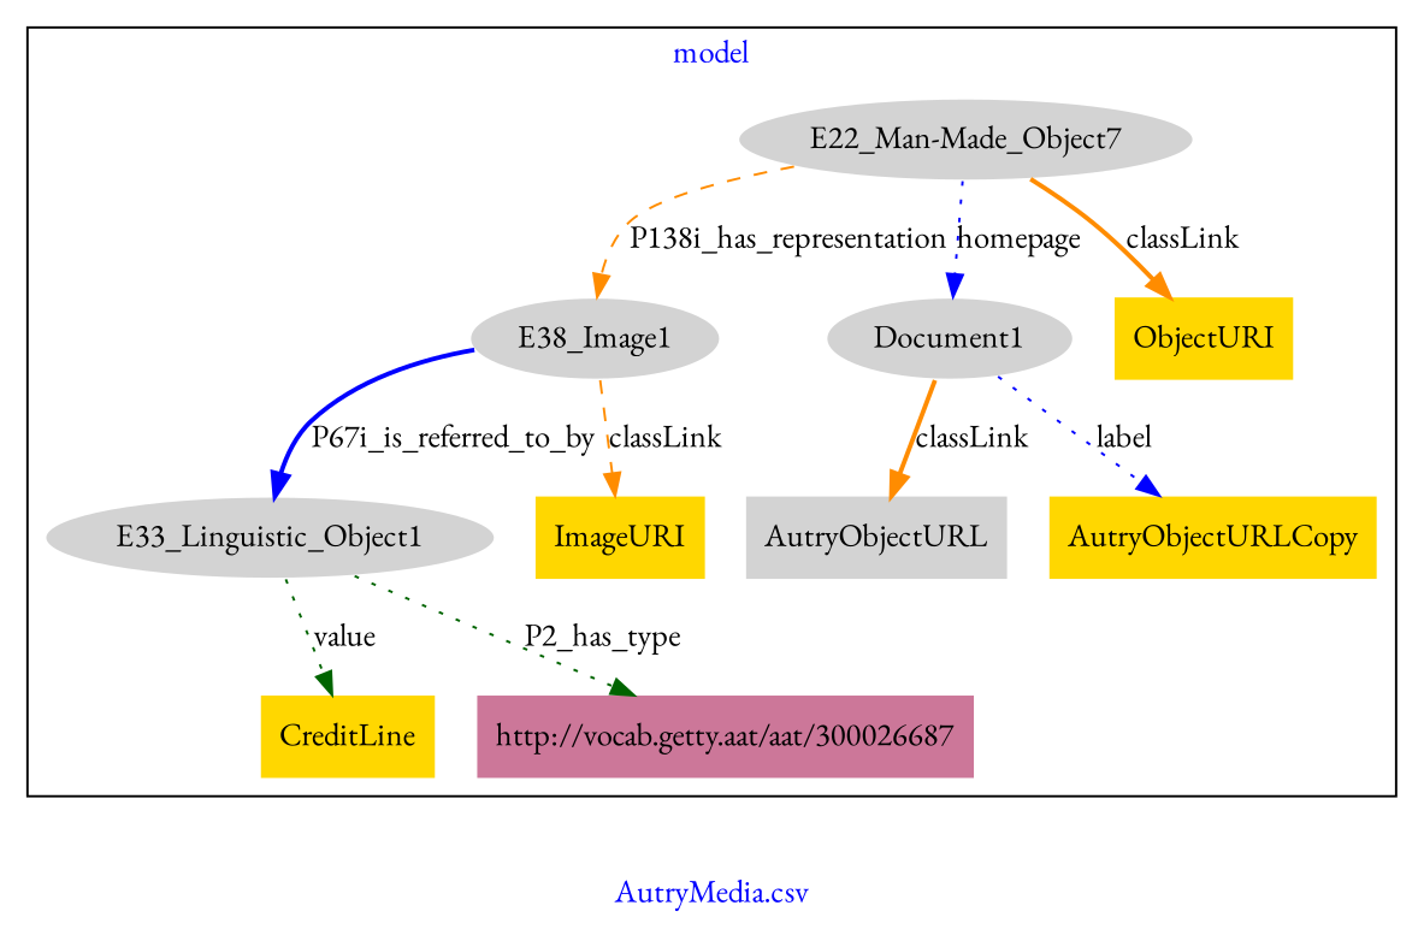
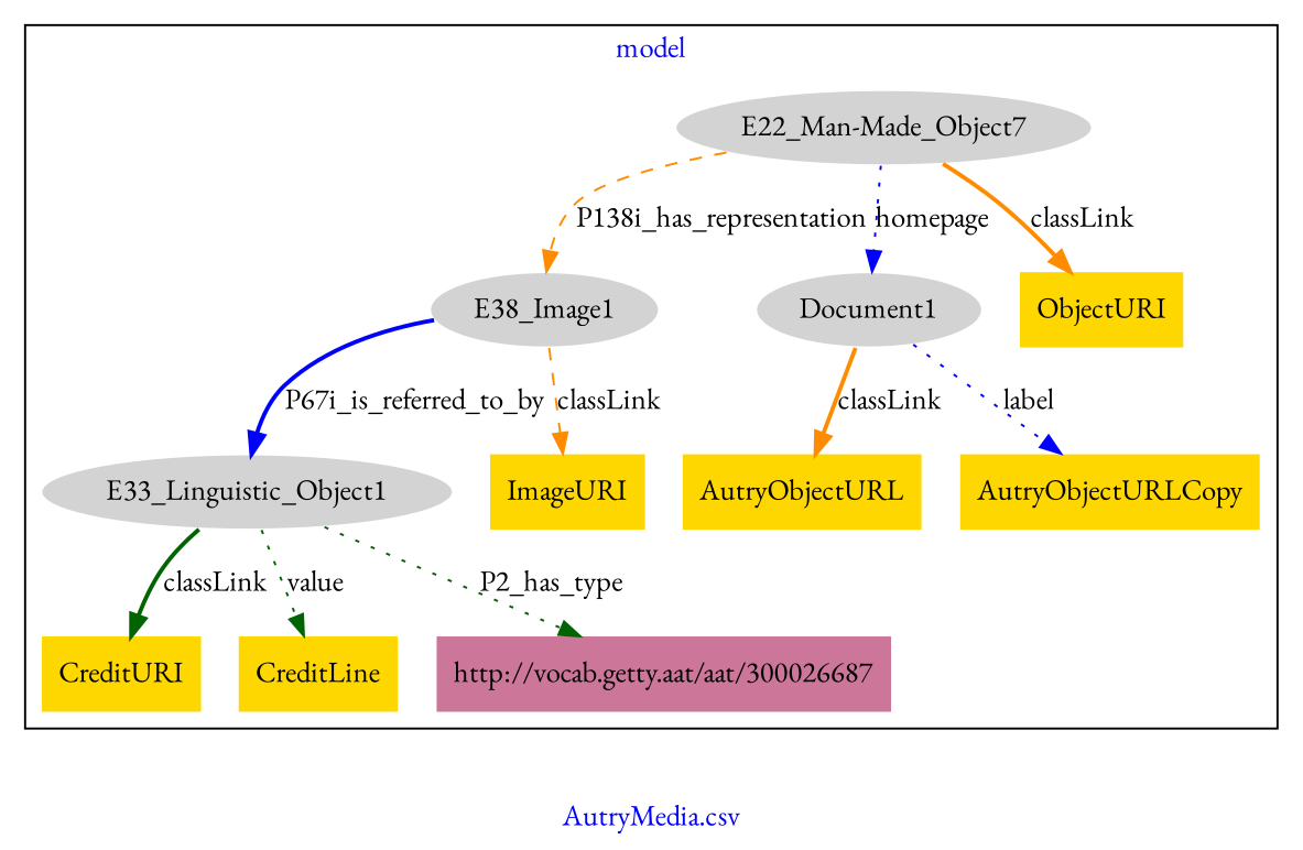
  digraph {
    fontcolor=blue
    fontname="EB Garamond"
    label="AutryMedia.csv"
    remincross=true
    node [fillcolor=gold fontname="EB Garamond" style=filled shape=plaintext]
    edge [color=darkorange fontcolor=black fontname="EB Garamond" style=dotted]
    n1 [color=white fillcolor=lightgray label="E22_Man-Made_Object7" shape=""]
    n2 [color=white fillcolor=lightgray label=E38_Image1 shape=""]
    n3 [color=white fillcolor=lightgray label=Document1 shape=""]
    n4 [color=white fillcolor=lightgray label=E33_Linguistic_Object1 shape=""]
-   n5 [fillcolor=lightgray label=AutryObjectURL]
+   n5 [label=AutryObjectURL]
    n6 [label=ImageURI]
    n7 [label=ObjectURI]
+   n8 [label=CreditURI]
    n9 [label=AutryObjectURLCopy]
    n10 [label=CreditLine]
    n11 [fillcolor="#CC7799" label="http://vocab.getty.aat/aat/300026687"]
    subgraph cluster_1 {
      label=model
      n1
      n2
      n3
      n4
      n5
      n6
      n7
+     n8
      n9
      n10
      n11
    }
    n1 -> n2 [label=P138i_has_representation style=dashed]
    n1 -> n3 [color=blue label=homepage]
    n1 -> n7 [label=classLink style=bold]
    n2 -> n4 [color=blue label=P67i_is_referred_to_by style=bold]
    n2 -> n6 [label=classLink style=dashed]
    n3 -> n5 [label=classLink style=bold]
    n3 -> n9 [color=blue label=label]
+   n4 -> n8 [color=darkgreen label=classLink style=bold]
    n4 -> n10 [color=darkgreen label=value]
    n4 -> n11 [color=darkgreen label=P2_has_type]
  }
